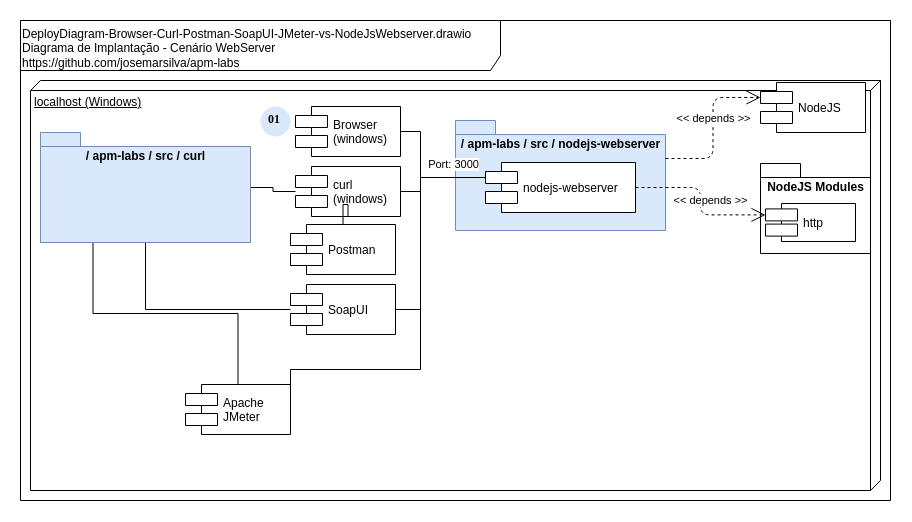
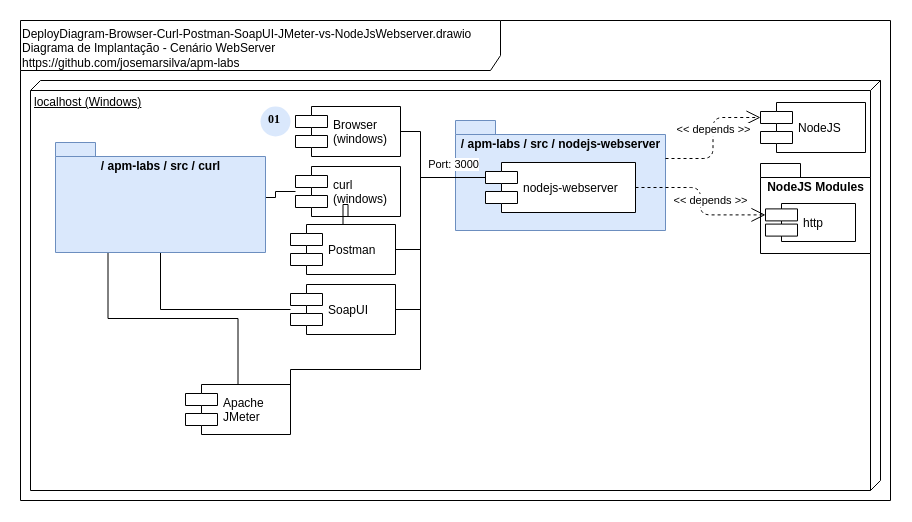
  <mxCell id="0" />
  <mxCell id="1" parent="0" />
  <mxCell id="2" value="DeployDiagram-Browser-Curl-Postman-SoapUI-JMeter-vs-NodeJsWebserver.drawio&lt;br&gt;Diagrama de Implantação - Cenário WebServer&lt;br&gt;https://github.com/josemarsilva/apm-labs" style="shape=umlFrame;whiteSpace=wrap;html=1;width=480;height=50;verticalAlign=top;align=left;" parent="1" vertex="1"><mxGeometry x="20" y="20" width="870" height="480" as="geometry" /></mxCell>
  <mxCell id="3" value="localhost (Windows)" style="verticalAlign=top;align=left;spacingTop=8;spacingLeft=2;spacingRight=12;shape=cube;size=10;direction=south;fontStyle=4;html=1;" parent="1" vertex="1"><mxGeometry x="30" y="80" width="850" height="410" as="geometry" /></mxCell>
  <mxCell id="4" value="" style="edgeStyle=orthogonalEdgeStyle;rounded=0;orthogonalLoop=1;jettySize=auto;html=1;endArrow=none;endFill=0;fontSize=11;" edge="1" parent="1" source="5" target="27"><mxGeometry relative="1" as="geometry" /></mxCell>
  <mxCell id="5" value="curl&#10;(windows)" style="shape=component;align=left;spacingLeft=36;" parent="1" vertex="1"><mxGeometry x="295" y="166" width="105" height="50" as="geometry" /></mxCell>
  <mxCell id="6" value="" style="edgeStyle=orthogonalEdgeStyle;rounded=0;orthogonalLoop=1;jettySize=auto;html=1;endArrow=none;endFill=0;fontSize=11;" edge="1" parent="1" source="7" target="5"><mxGeometry relative="1" as="geometry" /></mxCell>
  <mxCell id="7" value="Postman" style="shape=component;align=left;spacingLeft=36;" parent="1" vertex="1"><mxGeometry x="290" y="224" width="105" height="50" as="geometry" /></mxCell>
  <mxCell id="8" value="Browser&#10;(windows)" style="shape=component;align=left;spacingLeft=36;" parent="1" vertex="1"><mxGeometry x="295" y="106" width="105" height="50" as="geometry" /></mxCell>
  <mxCell id="9" style="edgeStyle=orthogonalEdgeStyle;rounded=0;orthogonalLoop=1;jettySize=auto;html=1;endArrow=none;endFill=0;fontSize=11;" edge="1" parent="1" source="10" target="27"><mxGeometry relative="1" as="geometry" /></mxCell>
  <mxCell id="10" value="SoapUI" style="shape=component;align=left;spacingLeft=36;" parent="1" vertex="1"><mxGeometry x="290" y="284" width="105" height="50" as="geometry" /></mxCell>
  <mxCell id="11" value="/ apm-labs / src /&amp;nbsp;&lt;span style=&quot;text-align: left&quot;&gt;nodejs-webserver&lt;/span&gt;" style="shape=folder;fontStyle=1;spacingTop=10;tabWidth=40;tabHeight=14;tabPosition=left;html=1;verticalAlign=top;fillColor=#dae8fc;strokeColor=#6c8ebf;" parent="1" vertex="1"><mxGeometry x="455" y="120" width="210" height="110" as="geometry" /></mxCell>
  <mxCell id="12" value="nodejs-webserver" style="shape=component;align=left;spacingLeft=36;" parent="1" vertex="1"><mxGeometry x="485" y="162" width="150" height="50" as="geometry" /></mxCell>
  <mxCell id="13" style="edgeStyle=orthogonalEdgeStyle;rounded=0;orthogonalLoop=1;jettySize=auto;html=1;entryX=0.25;entryY=1;entryDx=0;entryDy=0;entryPerimeter=0;endArrow=none;endFill=0;fontSize=11;" edge="1" parent="1" source="14" target="27"><mxGeometry relative="1" as="geometry" /></mxCell>
  <mxCell id="14" value="Apache&#10;JMeter" style="shape=component;align=left;spacingLeft=36;" parent="1" vertex="1"><mxGeometry x="185" y="384" width="105" height="50" as="geometry" /></mxCell>
  <mxCell id="15" value="" style="endArrow=none;startArrow=none;endFill=0;startFill=0;html=1;exitX=1;exitY=0.5;exitDx=0;exitDy=0;entryX=0;entryY=0.3;entryDx=0;entryDy=0;edgeStyle=orthogonalEdgeStyle;rounded=0;" parent="1" source="8" target="12" edge="1"><mxGeometry width="160" relative="1" as="geometry"><mxPoint x="350" y="184" as="sourcePoint" /><mxPoint x="559.75" y="187" as="targetPoint" /><Array as="points"><mxPoint x="420" y="131" /><mxPoint x="420" y="177" /></Array></mxGeometry></mxCell>
  <mxCell id="16" value="01" style="ellipse;whiteSpace=wrap;html=1;aspect=fixed;strokeWidth=2;fontFamily=Tahoma;spacingBottom=4;spacingRight=2;fillColor=#dae8fc;strokeColor=none;fontStyle=1;" parent="1" vertex="1"><mxGeometry x="260" y="106" width="30" height="30" as="geometry" /></mxCell>
- <mxCell id="17" value="NodeJS" style="shape=component;align=left;spacingLeft=36;" parent="1" vertex="1"><mxGeometry x="760" y="82" width="105" height="50" as="geometry" /></mxCell>
+ <mxCell id="17" value="NodeJS" style="shape=component;align=left;spacingLeft=36;" parent="1" vertex="1"><mxGeometry x="760" y="102" width="105" height="50" as="geometry" /></mxCell>
  <mxCell id="18" value="NodeJS Modules" style="shape=folder;fontStyle=1;spacingTop=10;tabWidth=40;tabHeight=14;tabPosition=left;html=1;verticalAlign=top;" parent="1" vertex="1"><mxGeometry x="760" y="163" width="110" height="90" as="geometry" /></mxCell>
  <mxCell id="19" value="http" style="shape=component;align=left;spacingLeft=36;" parent="1" vertex="1"><mxGeometry x="765" y="203" width="90" height="38" as="geometry" /></mxCell>
  <mxCell id="20" value="&amp;lt;&amp;lt; depends &amp;gt;&amp;gt;" style="endArrow=open;endSize=12;dashed=1;html=1;exitX=0;exitY=0;exitDx=210;exitDy=38;exitPerimeter=0;entryX=0;entryY=0.3;entryDx=0;entryDy=0;edgeStyle=orthogonalEdgeStyle;" parent="1" source="11" target="17" edge="1"><mxGeometry x="0.128" width="160" relative="1" as="geometry"><mxPoint x="992.5" y="336" as="sourcePoint" /><mxPoint x="915" y="280" as="targetPoint" /><mxPoint as="offset" /></mxGeometry></mxCell>
  <mxCell id="21" value="&amp;lt;&amp;lt; depends &amp;gt;&amp;gt;" style="endArrow=open;endSize=12;dashed=1;html=1;exitX=1;exitY=0.5;exitDx=0;exitDy=0;entryX=0;entryY=0.3;entryDx=0;entryDy=0;edgeStyle=orthogonalEdgeStyle;" parent="1" source="12" target="19" edge="1"><mxGeometry x="0.301" y="14" width="160" relative="1" as="geometry"><mxPoint x="675" y="192" as="sourcePoint" /><mxPoint x="732.98" y="153" as="targetPoint" /><mxPoint as="offset" /></mxGeometry></mxCell>
- <mxCell id="22" value="" style="endArrow=none;startArrow=none;endFill=0;startFill=0;html=1;exitX=1;exitY=0.5;exitDx=0;exitDy=0;entryX=0;entryY=0.3;entryDx=0;entryDy=0;edgeStyle=orthogonalEdgeStyle;rounded=0;" parent="1" source="5" target="12" edge="1"><mxGeometry width="160" relative="1" as="geometry"><mxPoint x="360" y="187" as="sourcePoint" /><mxPoint x="495" y="187" as="targetPoint" /><Array as="points"><mxPoint x="420" y="191" /><mxPoint x="420" y="177" /></Array></mxGeometry></mxCell>
+ <mxCell id="23" value="" style="endArrow=none;startArrow=none;endFill=0;startFill=0;html=1;exitX=1;exitY=0.5;exitDx=0;exitDy=0;entryX=0;entryY=0.3;entryDx=0;entryDy=0;edgeStyle=orthogonalEdgeStyle;rounded=0;" parent="1" source="7" target="12" edge="1"><mxGeometry width="160" relative="1" as="geometry"><mxPoint x="360" y="247" as="sourcePoint" /><mxPoint x="495" y="187" as="targetPoint" /><Array as="points"><mxPoint x="420" y="249" /><mxPoint x="420" y="177" /></Array></mxGeometry></mxCell>
  <mxCell id="24" value="" style="endArrow=none;startArrow=none;endFill=0;startFill=0;html=1;exitX=1;exitY=0.5;exitDx=0;exitDy=0;entryX=0;entryY=0.3;entryDx=0;entryDy=0;edgeStyle=orthogonalEdgeStyle;rounded=0;" parent="1" source="10" target="12" edge="1"><mxGeometry width="160" relative="1" as="geometry"><mxPoint x="355" y="305" as="sourcePoint" /><mxPoint x="495" y="187" as="targetPoint" /><Array as="points"><mxPoint x="420" y="309" /><mxPoint x="420" y="177" /></Array></mxGeometry></mxCell>
  <mxCell id="25" value="" style="endArrow=none;startArrow=none;endFill=0;startFill=0;html=1;exitX=1;exitY=0.5;exitDx=0;exitDy=0;entryX=0;entryY=0.3;entryDx=0;entryDy=0;edgeStyle=orthogonalEdgeStyle;rounded=0;" parent="1" source="14" edge="1"><mxGeometry width="160" relative="1" as="geometry"><mxPoint x="345" y="355" as="sourcePoint" /><mxPoint x="485" y="177" as="targetPoint" /><Array as="points"><mxPoint x="420" y="369" /><mxPoint x="420" y="177" /></Array></mxGeometry></mxCell>
  <mxCell id="26" value="Port: 3000" style="edgeLabel;html=1;align=center;verticalAlign=middle;resizable=0;points=[];fontSize=11;" parent="25" vertex="1" connectable="0"><mxGeometry x="0.758" y="2" relative="1" as="geometry"><mxPoint x="19" y="-12" as="offset" /></mxGeometry></mxCell>
- <mxCell id="27" value="/ apm-labs / src /&amp;nbsp;&lt;span style=&quot;text-align: left&quot;&gt;curl&lt;/span&gt;" style="shape=folder;fontStyle=1;spacingTop=10;tabWidth=40;tabHeight=14;tabPosition=left;html=1;verticalAlign=top;fillColor=#dae8fc;strokeColor=#6c8ebf;" parent="1" vertex="1"><mxGeometry x="40" y="132" width="210" height="110" as="geometry" /></mxCell>
+ <mxCell id="27" value="/ apm-labs / src /&amp;nbsp;&lt;span style=&quot;text-align: left&quot;&gt;curl&lt;/span&gt;" style="shape=folder;fontStyle=1;spacingTop=10;tabWidth=40;tabHeight=14;tabPosition=left;html=1;verticalAlign=top;fillColor=#dae8fc;strokeColor=#6c8ebf;" parent="1" vertex="1"><mxGeometry x="55" y="142" width="210" height="110" as="geometry" /></mxCell>
